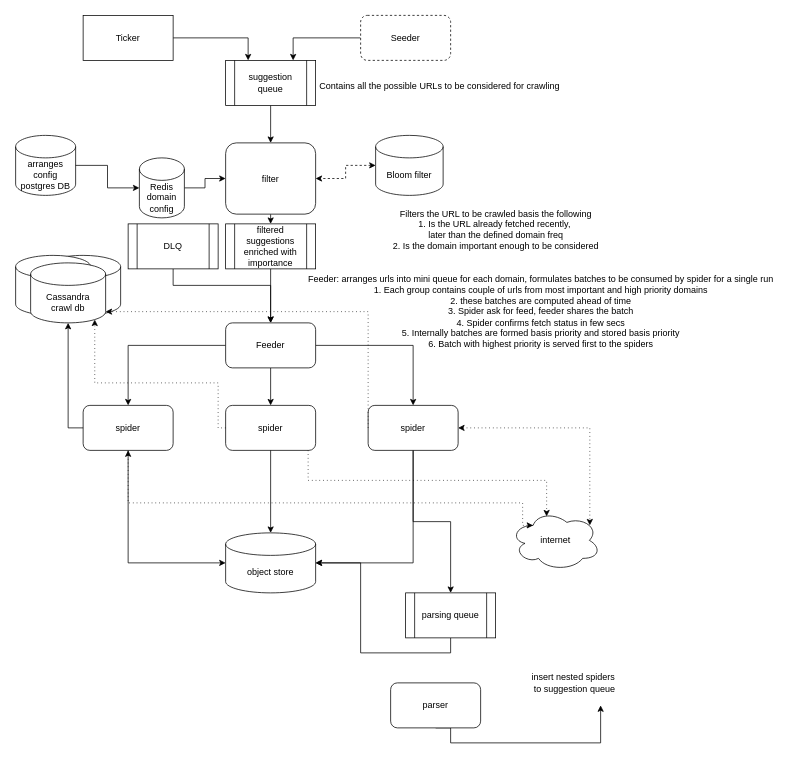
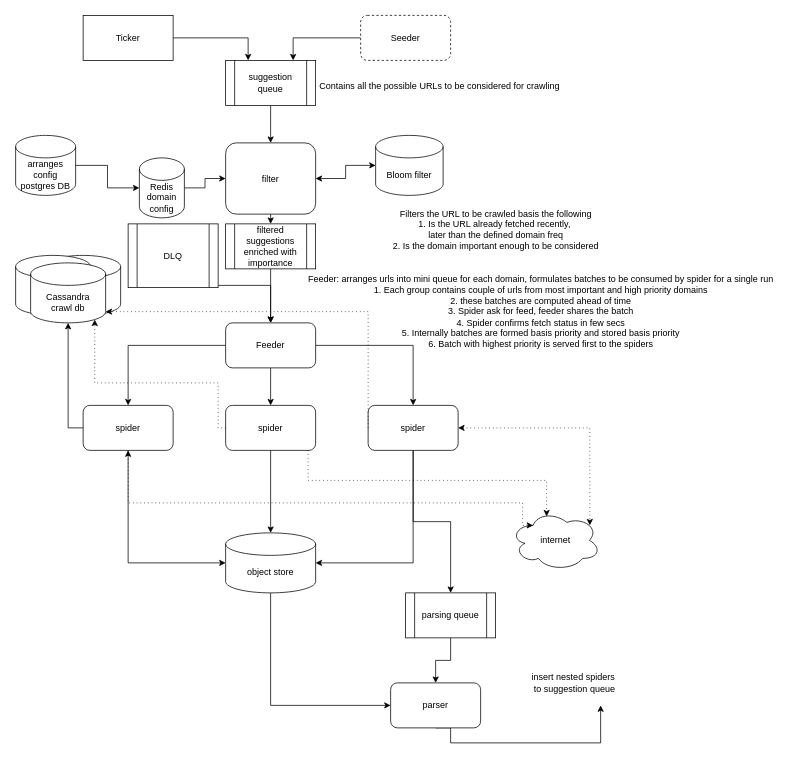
  <mxCell id="0" />
  <mxCell id="1" parent="0" />
  <mxCell id="2" value="" style="shape=cylinder3;whiteSpace=wrap;html=1;boundedLbl=1;backgroundOutline=1;size=15;" parent="1" vertex="1"><mxGeometry x="60" y="340" width="100" height="80" as="geometry" /></mxCell>
  <mxCell id="3" value="" style="shape=cylinder3;whiteSpace=wrap;html=1;boundedLbl=1;backgroundOutline=1;size=15;" parent="1" vertex="1"><mxGeometry x="20" y="340" width="100" height="80" as="geometry" /></mxCell>
  <mxCell id="4" style="edgeStyle=orthogonalEdgeStyle;rounded=0;orthogonalLoop=1;jettySize=auto;html=1;exitX=0.5;exitY=1;exitDx=0;exitDy=0;" parent="1" source="5" target="8" edge="1"><mxGeometry relative="1" as="geometry" /></mxCell>
  <mxCell id="5" value="suggestion queue" style="shape=process;whiteSpace=wrap;html=1;backgroundOutline=1;" parent="1" vertex="1"><mxGeometry x="300" y="80" width="120" height="60" as="geometry" /></mxCell>
  <mxCell id="6" value="arranges config&lt;br&gt;postgres DB" style="shape=cylinder3;whiteSpace=wrap;html=1;boundedLbl=1;backgroundOutline=1;size=15;" parent="1" vertex="1"><mxGeometry x="20" y="180" width="80" height="80" as="geometry" /></mxCell>
  <mxCell id="7" style="edgeStyle=orthogonalEdgeStyle;rounded=0;orthogonalLoop=1;jettySize=auto;html=1;exitX=0.5;exitY=1;exitDx=0;exitDy=0;entryX=0.5;entryY=0;entryDx=0;entryDy=0;" parent="1" source="8" target="10" edge="1"><mxGeometry relative="1" as="geometry" /></mxCell>
  <mxCell id="8" value="filter" style="rounded=1;whiteSpace=wrap;html=1;" parent="1" vertex="1"><mxGeometry x="300" y="190" width="120" height="95" as="geometry" /></mxCell>
  <mxCell id="9" style="edgeStyle=orthogonalEdgeStyle;rounded=0;orthogonalLoop=1;jettySize=auto;html=1;entryX=0.5;entryY=0;entryDx=0;entryDy=0;" parent="1" source="10" target="14" edge="1"><mxGeometry relative="1" as="geometry" /></mxCell>
  <mxCell id="10" value="filtered suggestions enriched with importance" style="shape=process;whiteSpace=wrap;html=1;backgroundOutline=1;" parent="1" vertex="1"><mxGeometry x="300" y="298" width="120" height="60" as="geometry" /></mxCell>
  <mxCell id="11" style="edgeStyle=orthogonalEdgeStyle;rounded=0;orthogonalLoop=1;jettySize=auto;html=1;entryX=0.5;entryY=0;entryDx=0;entryDy=0;" parent="1" source="14" target="15" edge="1"><mxGeometry relative="1" as="geometry" /></mxCell>
  <mxCell id="12" style="edgeStyle=orthogonalEdgeStyle;rounded=0;orthogonalLoop=1;jettySize=auto;html=1;entryX=0.5;entryY=0;entryDx=0;entryDy=0;" parent="1" source="14" target="28" edge="1"><mxGeometry relative="1" as="geometry"><Array as="points"><mxPoint x="550" y="460" /><mxPoint x="550" y="540" /></Array></mxGeometry></mxCell>
  <mxCell id="13" style="edgeStyle=orthogonalEdgeStyle;rounded=0;orthogonalLoop=1;jettySize=auto;html=1;entryX=0.5;entryY=0;entryDx=0;entryDy=0;" parent="1" source="14" target="16" edge="1"><mxGeometry relative="1" as="geometry" /></mxCell>
  <mxCell id="14" value="Feeder" style="rounded=1;whiteSpace=wrap;html=1;" parent="1" vertex="1"><mxGeometry x="300" y="430" width="120" height="60" as="geometry" /></mxCell>
  <mxCell id="15" value="spider" style="rounded=1;whiteSpace=wrap;html=1;" parent="1" vertex="1"><mxGeometry x="300" y="540" width="120" height="60" as="geometry" /></mxCell>
  <mxCell id="16" value="spider" style="rounded=1;whiteSpace=wrap;html=1;" parent="1" vertex="1"><mxGeometry x="110" y="540" width="120" height="60" as="geometry" /></mxCell>
+ <mxCell id="17" style="edgeStyle=orthogonalEdgeStyle;rounded=0;orthogonalLoop=1;jettySize=auto;html=1;exitX=0.5;exitY=1;exitDx=0;exitDy=0;exitPerimeter=0;entryX=0;entryY=0.5;entryDx=0;entryDy=0;" edge="1" parent="1" source="18" target="45"><mxGeometry relative="1" as="geometry" /></mxCell>
  <mxCell id="18" value="object store" style="shape=cylinder3;whiteSpace=wrap;html=1;boundedLbl=1;backgroundOutline=1;size=15;" parent="1" vertex="1"><mxGeometry x="300" y="710" width="120" height="80" as="geometry" /></mxCell>
  <mxCell id="19" value="&lt;div&gt;Cassandra&lt;/div&gt;&lt;div&gt;crawl db&lt;/div&gt;" style="shape=cylinder3;whiteSpace=wrap;html=1;boundedLbl=1;backgroundOutline=1;size=15;" parent="1" vertex="1"><mxGeometry x="40" y="350" width="100" height="80" as="geometry" /></mxCell>
  <mxCell id="20" style="edgeStyle=orthogonalEdgeStyle;rounded=0;orthogonalLoop=1;jettySize=auto;html=1;entryX=0;entryY=0.5;entryDx=0;entryDy=0;" parent="1" source="21" target="8" edge="1"><mxGeometry relative="1" as="geometry" /></mxCell>
  <mxCell id="21" value="Redis&lt;div&gt;domain config&lt;/div&gt;" style="shape=cylinder3;whiteSpace=wrap;html=1;boundedLbl=1;backgroundOutline=1;size=15;" parent="1" vertex="1"><mxGeometry x="185" y="210" width="60" height="80" as="geometry" /></mxCell>
  <mxCell id="22" style="edgeStyle=orthogonalEdgeStyle;rounded=0;orthogonalLoop=1;jettySize=auto;html=1;exitX=0;exitY=0.5;exitDx=0;exitDy=0;entryX=0.75;entryY=0;entryDx=0;entryDy=0;" parent="1" source="23" target="5" edge="1"><mxGeometry relative="1" as="geometry" /></mxCell>
  <mxCell id="23" value="Seeder" style="rounded=1;whiteSpace=wrap;html=1;dashed=1;" parent="1" vertex="1"><mxGeometry x="480" y="20" width="120" height="60" as="geometry" /></mxCell>
  <mxCell id="24" style="edgeStyle=orthogonalEdgeStyle;rounded=0;orthogonalLoop=1;jettySize=auto;html=1;exitX=1;exitY=0.5;exitDx=0;exitDy=0;entryX=0.25;entryY=0;entryDx=0;entryDy=0;" parent="1" source="25" target="5" edge="1"><mxGeometry relative="1" as="geometry" /></mxCell>
  <mxCell id="25" value="Ticker" style="whiteSpace=wrap;html=1;rounded=0;" parent="1" vertex="1"><mxGeometry x="110" y="20" width="120" height="60" as="geometry" /></mxCell>
  <mxCell id="26" style="edgeStyle=orthogonalEdgeStyle;rounded=0;orthogonalLoop=1;jettySize=auto;html=1;startArrow=classic;startFill=1;dashed=1;dashPattern=1 4;entryX=0.88;entryY=0.25;entryDx=0;entryDy=0;entryPerimeter=0;" parent="1" source="28" target="32" edge="1"><mxGeometry relative="1" as="geometry" /></mxCell>
  <mxCell id="27" style="edgeStyle=orthogonalEdgeStyle;rounded=0;orthogonalLoop=1;jettySize=auto;html=1;entryX=0.5;entryY=0;entryDx=0;entryDy=0;" edge="1" parent="1" source="28" target="47"><mxGeometry relative="1" as="geometry" /></mxCell>
  <mxCell id="28" value="spider" style="rounded=1;whiteSpace=wrap;html=1;" parent="1" vertex="1"><mxGeometry x="490" y="540" width="120" height="60" as="geometry" /></mxCell>
  <mxCell id="29" style="edgeStyle=orthogonalEdgeStyle;rounded=0;orthogonalLoop=1;jettySize=auto;html=1;entryX=0;entryY=0.5;entryDx=0;entryDy=0;entryPerimeter=0;" parent="1" source="16" target="18" edge="1"><mxGeometry relative="1" as="geometry"><Array as="points"><mxPoint x="170" y="750" /></Array></mxGeometry></mxCell>
  <mxCell id="30" style="edgeStyle=orthogonalEdgeStyle;rounded=0;orthogonalLoop=1;jettySize=auto;html=1;entryX=1;entryY=0.5;entryDx=0;entryDy=0;entryPerimeter=0;" parent="1" source="28" target="18" edge="1"><mxGeometry relative="1" as="geometry"><Array as="points"><mxPoint x="550" y="750" /></Array></mxGeometry></mxCell>
  <mxCell id="31" style="edgeStyle=orthogonalEdgeStyle;rounded=0;orthogonalLoop=1;jettySize=auto;html=1;exitX=0.5;exitY=1;exitDx=0;exitDy=0;entryX=0.5;entryY=0;entryDx=0;entryDy=0;entryPerimeter=0;" parent="1" source="15" target="18" edge="1"><mxGeometry relative="1" as="geometry" /></mxCell>
  <mxCell id="32" value="internet" style="ellipse;shape=cloud;whiteSpace=wrap;html=1;" parent="1" vertex="1"><mxGeometry x="680" y="680" width="120" height="80" as="geometry" /></mxCell>
  <mxCell id="33" style="edgeStyle=orthogonalEdgeStyle;rounded=0;orthogonalLoop=1;jettySize=auto;html=1;entryX=0.4;entryY=0.1;entryDx=0;entryDy=0;entryPerimeter=0;dashed=1;dashPattern=1 4;" parent="1" source="15" target="32" edge="1"><mxGeometry relative="1" as="geometry"><Array as="points"><mxPoint x="410" y="640" /><mxPoint x="728" y="640" /></Array></mxGeometry></mxCell>
  <mxCell id="34" style="edgeStyle=orthogonalEdgeStyle;rounded=0;orthogonalLoop=1;jettySize=auto;html=1;entryX=0.25;entryY=0.25;entryDx=0;entryDy=0;entryPerimeter=0;startArrow=classic;startFill=1;dashed=1;dashPattern=1 4;" parent="1" source="16" target="32" edge="1"><mxGeometry relative="1" as="geometry"><Array as="points"><mxPoint x="170" y="670" /><mxPoint x="696" y="670" /><mxPoint x="696" y="700" /></Array></mxGeometry></mxCell>
  <mxCell id="35" style="edgeStyle=orthogonalEdgeStyle;rounded=0;orthogonalLoop=1;jettySize=auto;html=1;entryX=0.5;entryY=1;entryDx=0;entryDy=0;entryPerimeter=0;" parent="1" source="16" target="19" edge="1"><mxGeometry relative="1" as="geometry"><Array as="points"><mxPoint x="90" y="570" /></Array></mxGeometry></mxCell>
  <mxCell id="36" style="edgeStyle=orthogonalEdgeStyle;rounded=0;orthogonalLoop=1;jettySize=auto;html=1;entryX=0.855;entryY=1;entryDx=0;entryDy=-4.35;entryPerimeter=0;dashed=1;dashPattern=1 4;" parent="1" source="15" target="19" edge="1"><mxGeometry relative="1" as="geometry"><Array as="points"><mxPoint x="290" y="570" /><mxPoint x="290" y="510" /><mxPoint x="126" y="510" /></Array></mxGeometry></mxCell>
  <mxCell id="37" style="edgeStyle=orthogonalEdgeStyle;rounded=0;orthogonalLoop=1;jettySize=auto;html=1;exitX=0;exitY=0.5;exitDx=0;exitDy=0;entryX=1;entryY=1;entryDx=0;entryDy=-15;entryPerimeter=0;dashed=1;dashPattern=1 4;" parent="1" source="28" target="19" edge="1"><mxGeometry relative="1" as="geometry"><Array as="points"><mxPoint x="490" y="415" /></Array></mxGeometry></mxCell>
- <mxCell id="38" style="edgeStyle=orthogonalEdgeStyle;rounded=0;orthogonalLoop=1;jettySize=auto;html=1;startArrow=classic;startFill=1;dashed=1;" parent="1" source="39" target="8" edge="1"><mxGeometry relative="1" as="geometry" /></mxCell>
+ <mxCell id="38" style="edgeStyle=orthogonalEdgeStyle;rounded=0;orthogonalLoop=1;jettySize=auto;html=1;startArrow=classic;startFill=1;" parent="1" source="39" target="8" edge="1"><mxGeometry relative="1" as="geometry" /></mxCell>
  <mxCell id="39" value="Bloom filter" style="shape=cylinder3;whiteSpace=wrap;html=1;boundedLbl=1;backgroundOutline=1;size=15;" parent="1" vertex="1"><mxGeometry x="500" y="180" width="90" height="80" as="geometry" /></mxCell>
  <mxCell id="40" value="Contains all the possible URLs to be considered for crawling" style="text;html=1;align=center;verticalAlign=middle;resizable=0;points=[];autosize=1;strokeColor=none;fillColor=none;" parent="1" vertex="1"><mxGeometry x="415" y="100" width="340" height="30" as="geometry" /></mxCell>
  <mxCell id="41" value="&lt;div&gt;Filters the URL to be crawled basis the following&lt;/div&gt;&lt;div&gt;1. Is the URL already fetched recently,&amp;nbsp;&lt;/div&gt;&lt;div&gt;later than the defined domain freq&lt;/div&gt;&lt;div&gt;2. Is the domain important enough to be considered&lt;/div&gt;&lt;div&gt;&lt;br&gt;&lt;/div&gt;" style="text;html=1;align=center;verticalAlign=middle;resizable=0;points=[];autosize=1;strokeColor=none;fillColor=none;" parent="1" vertex="1"><mxGeometry x="510" y="268" width="300" height="90" as="geometry" /></mxCell>
  <mxCell id="42" value="&lt;div&gt;Feeder: arranges urls into mini queue for each domain, formulates batches to be consumed by spider for a single run&lt;/div&gt;&lt;div&gt;1. Each group contains couple of urls from most important and high priority domains&lt;/div&gt;&lt;div&gt;2. these batches are computed ahead of time&lt;/div&gt;&lt;div&gt;3. Spider ask for feed, feeder shares the batch&lt;/div&gt;&lt;div&gt;4. Spider confirms fetch status in few secs&lt;/div&gt;&lt;div&gt;5. Internally batches are formed basis priority and stored basis priority&lt;/div&gt;&lt;div&gt;6. Batch with highest priority is served first to the spiders&lt;/div&gt;" style="text;html=1;align=center;verticalAlign=middle;resizable=0;points=[];autosize=1;strokeColor=none;fillColor=none;" parent="1" vertex="1"><mxGeometry x="400" y="360" width="640" height="110" as="geometry" /></mxCell>
  <mxCell id="43" style="edgeStyle=orthogonalEdgeStyle;rounded=0;orthogonalLoop=1;jettySize=auto;html=1;exitX=1;exitY=0.5;exitDx=0;exitDy=0;exitPerimeter=0;entryX=0;entryY=0.5;entryDx=0;entryDy=0;entryPerimeter=0;" parent="1" source="6" target="21" edge="1"><mxGeometry relative="1" as="geometry" /></mxCell>
  <mxCell id="44" style="edgeStyle=orthogonalEdgeStyle;rounded=0;orthogonalLoop=1;jettySize=auto;html=1;exitX=0.5;exitY=1;exitDx=0;exitDy=0;" edge="1" parent="1" source="45"><mxGeometry relative="1" as="geometry"><mxPoint x="800" y="940" as="targetPoint" /><Array as="points"><mxPoint x="600" y="990" /><mxPoint x="800" y="990" /></Array></mxGeometry></mxCell>
  <mxCell id="45" value="parser" style="rounded=1;whiteSpace=wrap;html=1;" vertex="1" parent="1"><mxGeometry x="520" y="910" width="120" height="60" as="geometry" /></mxCell>
- <mxCell id="46" style="edgeStyle=orthogonalEdgeStyle;rounded=0;orthogonalLoop=1;jettySize=auto;html=1;exitX=0.5;exitY=1;exitDx=0;exitDy=0;" edge="1" parent="1" source="47" target="18"><mxGeometry relative="1" as="geometry" /></mxCell>
+ <mxCell id="46" style="edgeStyle=orthogonalEdgeStyle;rounded=0;orthogonalLoop=1;jettySize=auto;html=1;exitX=0.5;exitY=1;exitDx=0;exitDy=0;entryX=0.5;entryY=0;entryDx=0;entryDy=0;" edge="1" parent="1" source="47" target="45"><mxGeometry relative="1" as="geometry" /></mxCell>
  <mxCell id="47" value="parsing queue" style="shape=process;whiteSpace=wrap;html=1;backgroundOutline=1;" vertex="1" parent="1"><mxGeometry x="540" y="790" width="120" height="60" as="geometry" /></mxCell>
  <mxCell id="48" value="&lt;div&gt;insert nested spiders&amp;nbsp;&lt;/div&gt;&lt;div&gt;to suggestion queue&lt;/div&gt;" style="text;html=1;align=center;verticalAlign=middle;resizable=0;points=[];autosize=1;strokeColor=none;fillColor=none;" vertex="1" parent="1"><mxGeometry x="700" y="890" width="130" height="40" as="geometry" /></mxCell>
  <mxCell id="49" style="edgeStyle=orthogonalEdgeStyle;rounded=0;orthogonalLoop=1;jettySize=auto;html=1;entryX=0.5;entryY=0;entryDx=0;entryDy=0;" edge="1" parent="1" source="50" target="14"><mxGeometry relative="1" as="geometry"><Array as="points"><mxPoint x="230" y="380" /><mxPoint x="360" y="380" /></Array></mxGeometry></mxCell>
- <mxCell id="50" value="DLQ" style="shape=process;whiteSpace=wrap;html=1;backgroundOutline=1;" vertex="1" parent="1"><mxGeometry x="170" y="298" width="120" height="60" as="geometry" /></mxCell>
+ <mxCell id="50" value="DLQ" style="shape=process;whiteSpace=wrap;html=1;backgroundOutline=1;" vertex="1" parent="1"><mxGeometry x="170" y="298" width="120" height="85" as="geometry" /></mxCell>
